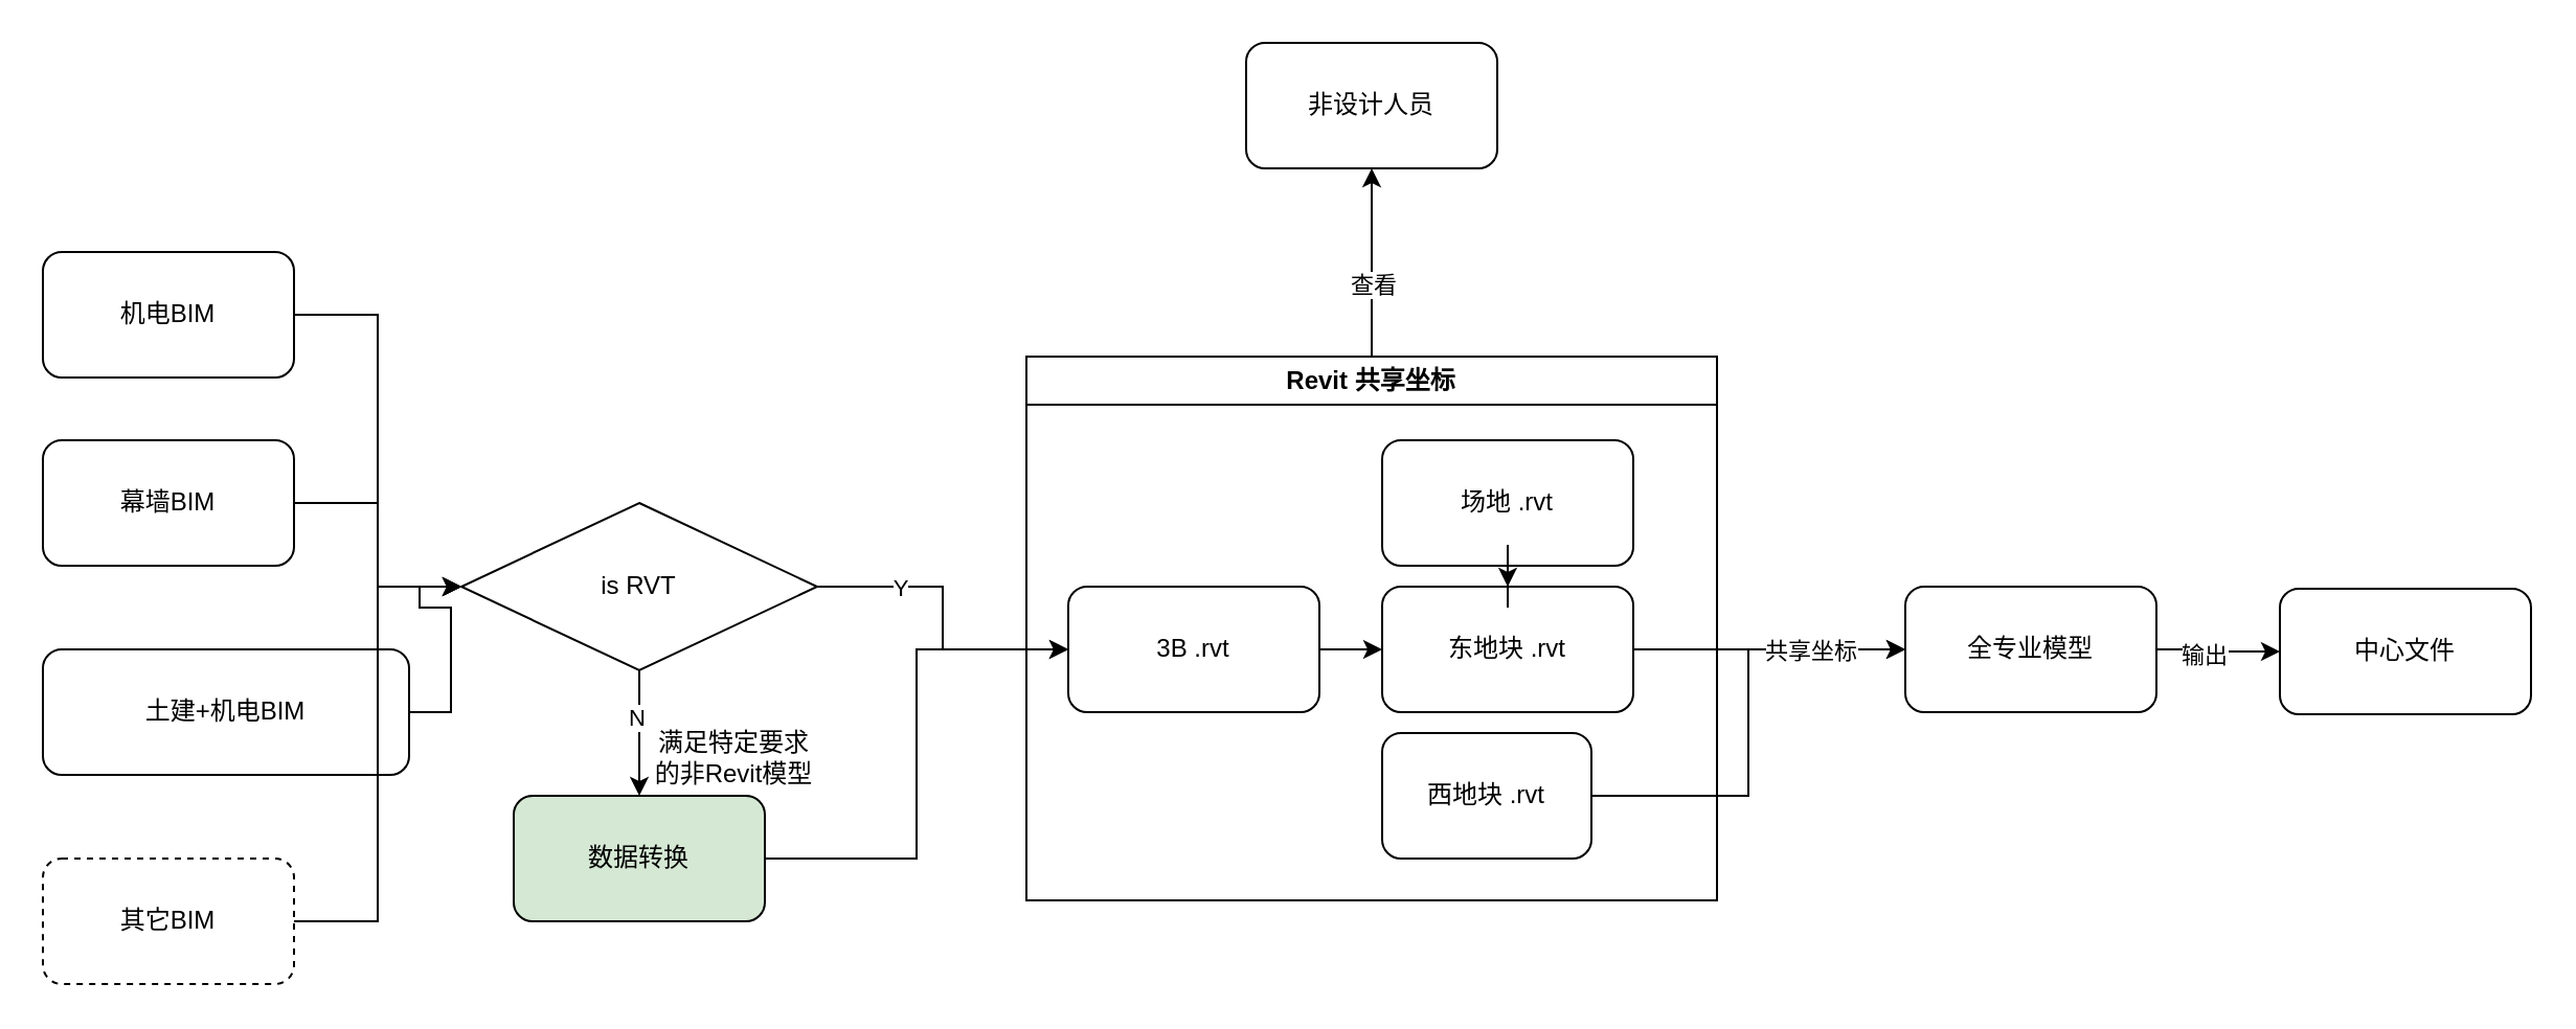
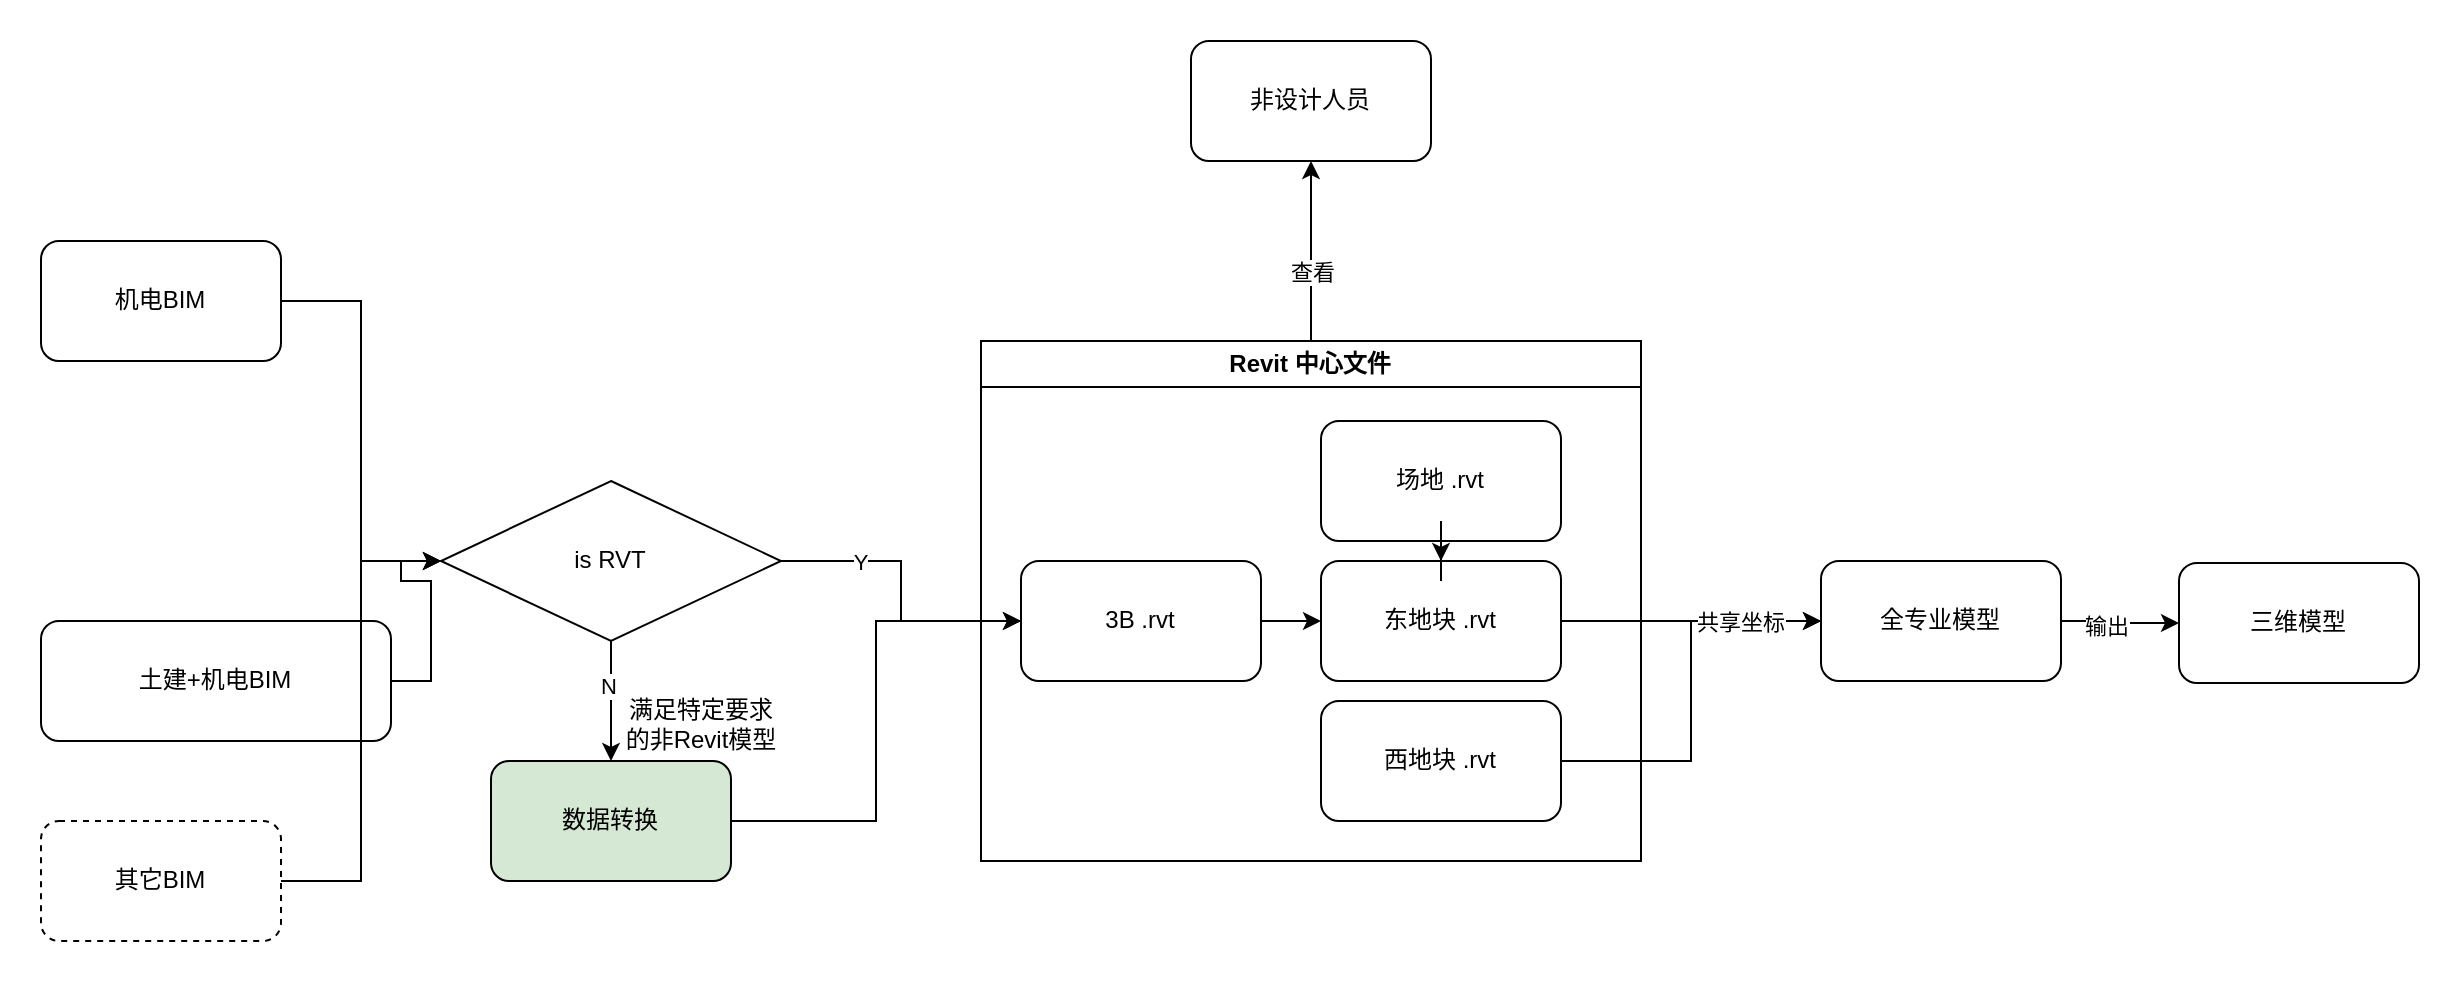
  <mxCell id="0" />
  <mxCell id="1" parent="0" />
  <mxCell id="2" style="edgeStyle=orthogonalEdgeStyle;rounded=0;orthogonalLoop=1;jettySize=auto;html=1;entryX=0.5;entryY=1;entryDx=0;entryDy=0;" parent="1" source="4" target="25" edge="1"><mxGeometry relative="1" as="geometry" /></mxCell>
  <mxCell id="3" value="查看" style="edgeLabel;html=1;align=center;verticalAlign=middle;resizable=0;points=[];" parent="2" vertex="1" connectable="0"><mxGeometry x="-0.221" relative="1" as="geometry"><mxPoint as="offset" /></mxGeometry></mxCell>
- <mxCell id="4" value="Revit 共享坐标" style="swimlane;whiteSpace=wrap;html=1;" parent="1" vertex="1"><mxGeometry x="490" y="170" width="330" height="260" as="geometry" /></mxCell>
+ <mxCell id="4" value="Revit 中心文件" style="swimlane;whiteSpace=wrap;html=1;" parent="1" vertex="1"><mxGeometry x="490" y="170" width="330" height="260" as="geometry" /></mxCell>
  <mxCell id="5" value="场地 .rvt" style="rounded=1;whiteSpace=wrap;html=1;" parent="4" vertex="1"><mxGeometry x="170" y="40" width="120" height="60" as="geometry" /></mxCell>
  <mxCell id="6" value="东地块 .rvt" style="rounded=1;whiteSpace=wrap;html=1;" parent="4" vertex="1"><mxGeometry x="170" y="110" width="120" height="60" as="geometry" /></mxCell>
- <mxCell id="7" value="西地块 .rvt" style="rounded=1;whiteSpace=wrap;html=1;" parent="4" vertex="1"><mxGeometry x="170" y="180" width="100" height="60" as="geometry" /></mxCell>
+ <mxCell id="7" value="西地块 .rvt" style="rounded=1;whiteSpace=wrap;html=1;" parent="4" vertex="1"><mxGeometry x="170" y="180" width="120" height="60" as="geometry" /></mxCell>
  <mxCell id="8" style="edgeStyle=orthogonalEdgeStyle;rounded=0;orthogonalLoop=1;jettySize=auto;html=1;" parent="4" source="9" target="6" edge="1"><mxGeometry relative="1" as="geometry" /></mxCell>
  <mxCell id="9" value="3B .rvt" style="rounded=1;whiteSpace=wrap;html=1;" parent="4" vertex="1"><mxGeometry x="20" y="110" width="120" height="60" as="geometry" /></mxCell>
  <mxCell id="10" style="edgeStyle=orthogonalEdgeStyle;rounded=0;orthogonalLoop=1;jettySize=auto;html=1;entryX=0;entryY=0.5;entryDx=0;entryDy=0;" parent="1" source="11" target="22" edge="1"><mxGeometry relative="1" as="geometry" /></mxCell>
  <mxCell id="11" value="机电BIM" style="rounded=1;whiteSpace=wrap;html=1;" parent="1" vertex="1"><mxGeometry x="20" y="120" width="120" height="60" as="geometry" /></mxCell>
- <mxCell id="12" style="edgeStyle=orthogonalEdgeStyle;rounded=0;orthogonalLoop=1;jettySize=auto;html=1;entryX=0;entryY=0.5;entryDx=0;entryDy=0;" parent="1" source="13" target="22" edge="1"><mxGeometry relative="1" as="geometry" /></mxCell>
- <mxCell id="13" value="幕墙BIM" style="rounded=1;whiteSpace=wrap;html=1;" parent="1" vertex="1"><mxGeometry x="20" y="210" width="120" height="60" as="geometry" /></mxCell>
  <mxCell id="14" style="edgeStyle=orthogonalEdgeStyle;rounded=0;orthogonalLoop=1;jettySize=auto;html=1;entryX=0;entryY=0.5;entryDx=0;entryDy=0;" parent="1" source="15" target="22" edge="1"><mxGeometry relative="1" as="geometry" /></mxCell>
  <mxCell id="15" value="土建+机电BIM" style="rounded=1;whiteSpace=wrap;html=1;" parent="1" vertex="1"><mxGeometry x="20" y="310" width="175" height="60" as="geometry" /></mxCell>
  <mxCell id="16" style="edgeStyle=orthogonalEdgeStyle;rounded=0;orthogonalLoop=1;jettySize=auto;html=1;entryX=0;entryY=0.5;entryDx=0;entryDy=0;" parent="1" source="17" target="22" edge="1"><mxGeometry relative="1" as="geometry" /></mxCell>
  <mxCell id="17" value="其它BIM" style="rounded=1;whiteSpace=wrap;html=1;dashed=1;" parent="1" vertex="1"><mxGeometry x="20" y="410" width="120" height="60" as="geometry" /></mxCell>
  <mxCell id="18" style="edgeStyle=orthogonalEdgeStyle;rounded=0;orthogonalLoop=1;jettySize=auto;html=1;" parent="1" source="22" target="9" edge="1"><mxGeometry relative="1" as="geometry" /></mxCell>
  <mxCell id="19" value="Y" style="edgeLabel;html=1;align=center;verticalAlign=middle;resizable=0;points=[];" parent="18" vertex="1" connectable="0"><mxGeometry x="-0.256" relative="1" as="geometry"><mxPoint x="-17" as="offset" /></mxGeometry></mxCell>
  <mxCell id="20" style="edgeStyle=orthogonalEdgeStyle;rounded=0;orthogonalLoop=1;jettySize=auto;html=1;" parent="1" source="22" target="24" edge="1"><mxGeometry relative="1" as="geometry" /></mxCell>
  <mxCell id="21" value="N" style="edgeLabel;html=1;align=center;verticalAlign=middle;resizable=0;points=[];" parent="20" vertex="1" connectable="0"><mxGeometry x="-0.28" y="-2" relative="1" as="geometry"><mxPoint as="offset" /></mxGeometry></mxCell>
  <mxCell id="22" value="is RVT" style="rhombus;whiteSpace=wrap;html=1;" parent="1" vertex="1"><mxGeometry x="220" y="240" width="170" height="80" as="geometry" /></mxCell>
  <mxCell id="23" style="edgeStyle=orthogonalEdgeStyle;rounded=0;orthogonalLoop=1;jettySize=auto;html=1;entryX=0;entryY=0.5;entryDx=0;entryDy=0;" parent="1" source="24" target="9" edge="1"><mxGeometry relative="1" as="geometry" /></mxCell>
  <mxCell id="24" value="数据转换" style="rounded=1;whiteSpace=wrap;html=1;fillColor=#d5e8d4;" parent="1" vertex="1"><mxGeometry x="245" y="380" width="120" height="60" as="geometry" /></mxCell>
  <mxCell id="25" value="非设计人员" style="rounded=1;whiteSpace=wrap;html=1;" parent="1" vertex="1"><mxGeometry x="595" y="20" width="120" height="60" as="geometry" /></mxCell>
  <mxCell id="26" style="edgeStyle=orthogonalEdgeStyle;rounded=0;orthogonalLoop=1;jettySize=auto;html=1;" parent="1" source="28" target="33" edge="1"><mxGeometry relative="1" as="geometry" /></mxCell>
  <mxCell id="27" value="输出" style="edgeLabel;html=1;align=center;verticalAlign=middle;resizable=0;points=[];" parent="26" vertex="1" connectable="0"><mxGeometry x="-0.274" y="-2" relative="1" as="geometry"><mxPoint as="offset" /></mxGeometry></mxCell>
  <mxCell id="28" value="全专业模型" style="rounded=1;whiteSpace=wrap;html=1;" parent="1" vertex="1"><mxGeometry x="910" y="280" width="120" height="60" as="geometry" /></mxCell>
  <mxCell id="29" style="edgeStyle=orthogonalEdgeStyle;rounded=0;orthogonalLoop=1;jettySize=auto;html=1;" parent="1" source="5" target="6" edge="1"><mxGeometry relative="1" as="geometry" /></mxCell>
  <mxCell id="30" style="edgeStyle=orthogonalEdgeStyle;rounded=0;orthogonalLoop=1;jettySize=auto;html=1;entryX=0;entryY=0.5;entryDx=0;entryDy=0;" parent="1" source="6" target="28" edge="1"><mxGeometry relative="1" as="geometry" /></mxCell>
  <mxCell id="31" style="edgeStyle=orthogonalEdgeStyle;rounded=0;orthogonalLoop=1;jettySize=auto;html=1;entryX=0;entryY=0.5;entryDx=0;entryDy=0;" parent="1" source="7" target="28" edge="1"><mxGeometry relative="1" as="geometry" /></mxCell>
  <mxCell id="32" value="共享坐标" style="edgeLabel;html=1;align=center;verticalAlign=middle;resizable=0;points=[];" parent="31" vertex="1" connectable="0"><mxGeometry x="0.586" relative="1" as="geometry"><mxPoint as="offset" /></mxGeometry></mxCell>
- <mxCell id="33" value="中心文件" style="rounded=1;whiteSpace=wrap;html=1;" parent="1" vertex="1"><mxGeometry x="1089" y="281" width="120" height="60" as="geometry" /></mxCell>
+ <mxCell id="33" value="三维模型" style="rounded=1;whiteSpace=wrap;html=1;" parent="1" vertex="1"><mxGeometry x="1089" y="281" width="120" height="60" as="geometry" /></mxCell>
  <mxCell id="34" value="满足特定要求的非Revit模型" style="text;html=1;strokeColor=none;fillColor=none;align=center;verticalAlign=middle;whiteSpace=wrap;rounded=0;" vertex="1" parent="1"><mxGeometry x="309" y="347" width="83" height="30" as="geometry" /></mxCell>
